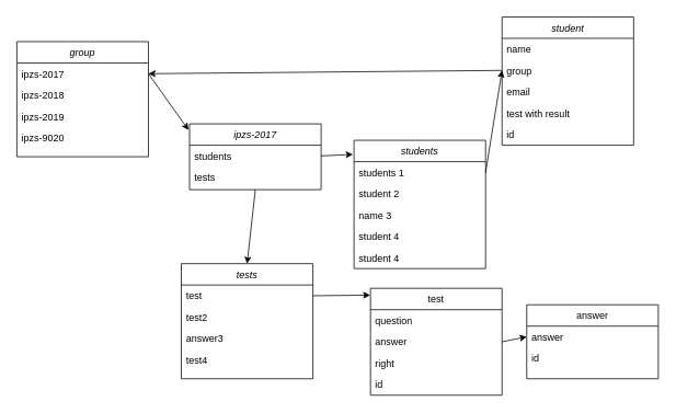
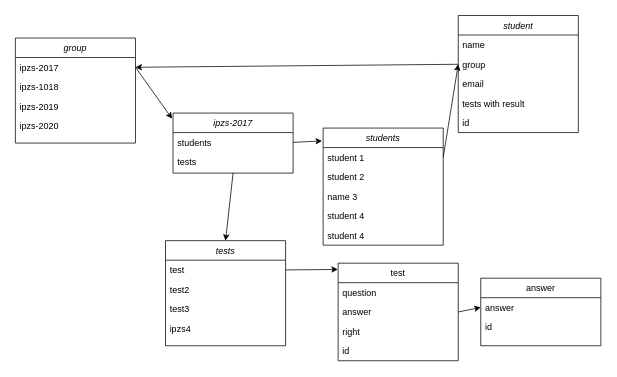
  <mxCell id="0" />
  <mxCell id="1" parent="0" />
  <mxCell id="2" value="tests" style="swimlane;fontStyle=2;align=center;verticalAlign=top;childLayout=stackLayout;horizontal=1;startSize=26;horizontalStack=0;resizeParent=1;resizeLast=0;collapsible=1;marginBottom=0;rounded=0;shadow=0;strokeWidth=1;" parent="1" vertex="1"><mxGeometry x="220" y="320" width="160" height="140" as="geometry"><mxRectangle x="230" y="140" width="160" height="26" as="alternateBounds" /></mxGeometry></mxCell>
  <mxCell id="3" value="test" style="text;align=left;verticalAlign=top;spacingLeft=4;spacingRight=4;overflow=hidden;rotatable=0;points=[[0,0.5],[1,0.5]];portConstraint=eastwest;" parent="2" vertex="1"><mxGeometry y="26" width="160" height="26" as="geometry" /></mxCell>
  <mxCell id="4" value="test2" style="text;align=left;verticalAlign=top;spacingLeft=4;spacingRight=4;overflow=hidden;rotatable=0;points=[[0,0.5],[1,0.5]];portConstraint=eastwest;rounded=0;shadow=0;html=0;" parent="2" vertex="1"><mxGeometry y="52" width="160" height="26" as="geometry" /></mxCell>
- <mxCell id="5" value="answer3" style="text;align=left;verticalAlign=top;spacingLeft=4;spacingRight=4;overflow=hidden;rotatable=0;points=[[0,0.5],[1,0.5]];portConstraint=eastwest;rounded=0;shadow=0;html=0;" parent="2" vertex="1"><mxGeometry y="78" width="160" height="26" as="geometry" /></mxCell>
- <mxCell id="6" value="test4" style="text;align=left;verticalAlign=top;spacingLeft=4;spacingRight=4;overflow=hidden;rotatable=0;points=[[0,0.5],[1,0.5]];portConstraint=eastwest;rounded=0;shadow=0;html=0;" parent="2" vertex="1"><mxGeometry y="104" width="160" height="26" as="geometry" /></mxCell>
+ <mxCell id="5" value="test3" style="text;align=left;verticalAlign=top;spacingLeft=4;spacingRight=4;overflow=hidden;rotatable=0;points=[[0,0.5],[1,0.5]];portConstraint=eastwest;rounded=0;shadow=0;html=0;" parent="2" vertex="1"><mxGeometry y="78" width="160" height="26" as="geometry" /></mxCell>
+ <mxCell id="6" value="ipzs4" style="text;align=left;verticalAlign=top;spacingLeft=4;spacingRight=4;overflow=hidden;rotatable=0;points=[[0,0.5],[1,0.5]];portConstraint=eastwest;rounded=0;shadow=0;html=0;" parent="2" vertex="1"><mxGeometry y="104" width="160" height="26" as="geometry" /></mxCell>
  <mxCell id="7" value="test" style="swimlane;fontStyle=0;align=center;verticalAlign=top;childLayout=stackLayout;horizontal=1;startSize=26;horizontalStack=0;resizeParent=1;resizeLast=0;collapsible=1;marginBottom=0;rounded=0;shadow=0;strokeWidth=1;" parent="1" vertex="1"><mxGeometry x="450" y="350" width="160" height="130" as="geometry"><mxRectangle x="550" y="140" width="160" height="26" as="alternateBounds" /></mxGeometry></mxCell>
  <mxCell id="8" value="question" style="text;align=left;verticalAlign=top;spacingLeft=4;spacingRight=4;overflow=hidden;rotatable=0;points=[[0,0.5],[1,0.5]];portConstraint=eastwest;" parent="7" vertex="1"><mxGeometry y="26" width="160" height="26" as="geometry" /></mxCell>
  <mxCell id="9" value="answer" style="text;align=left;verticalAlign=top;spacingLeft=4;spacingRight=4;overflow=hidden;rotatable=0;points=[[0,0.5],[1,0.5]];portConstraint=eastwest;rounded=0;shadow=0;html=0;" parent="7" vertex="1"><mxGeometry y="52" width="160" height="26" as="geometry" /></mxCell>
  <mxCell id="10" value="right" style="text;align=left;verticalAlign=top;spacingLeft=4;spacingRight=4;overflow=hidden;rotatable=0;points=[[0,0.5],[1,0.5]];portConstraint=eastwest;rounded=0;shadow=0;html=0;" parent="7" vertex="1"><mxGeometry y="78" width="160" height="26" as="geometry" /></mxCell>
  <mxCell id="11" value="id" style="text;align=left;verticalAlign=top;spacingLeft=4;spacingRight=4;overflow=hidden;rotatable=0;points=[[0,0.5],[1,0.5]];portConstraint=eastwest;rounded=0;shadow=0;html=0;" parent="7" vertex="1"><mxGeometry y="104" width="160" height="26" as="geometry" /></mxCell>
  <mxCell id="12" value="answer" style="swimlane;fontStyle=0;align=center;verticalAlign=top;childLayout=stackLayout;horizontal=1;startSize=26;horizontalStack=0;resizeParent=1;resizeLast=0;collapsible=1;marginBottom=0;rounded=0;shadow=0;strokeWidth=1;" parent="1" vertex="1"><mxGeometry x="640" y="370" width="160" height="90" as="geometry"><mxRectangle x="550" y="140" width="160" height="26" as="alternateBounds" /></mxGeometry></mxCell>
  <mxCell id="13" value="answer" style="text;align=left;verticalAlign=top;spacingLeft=4;spacingRight=4;overflow=hidden;rotatable=0;points=[[0,0.5],[1,0.5]];portConstraint=eastwest;rounded=0;shadow=0;html=0;" parent="12" vertex="1"><mxGeometry y="26" width="160" height="26" as="geometry" /></mxCell>
  <mxCell id="14" value="id" style="text;align=left;verticalAlign=top;spacingLeft=4;spacingRight=4;overflow=hidden;rotatable=0;points=[[0,0.5],[1,0.5]];portConstraint=eastwest;rounded=0;shadow=0;html=0;" parent="12" vertex="1"><mxGeometry y="52" width="160" height="26" as="geometry" /></mxCell>
  <mxCell id="15" style="edgeStyle=none;rounded=0;orthogonalLoop=1;jettySize=auto;html=1;exitX=1;exitY=0.5;exitDx=0;exitDy=0;entryX=0;entryY=0.5;entryDx=0;entryDy=0;" parent="1" source="9" target="13" edge="1"><mxGeometry relative="1" as="geometry" /></mxCell>
  <mxCell id="16" style="edgeStyle=none;rounded=0;orthogonalLoop=1;jettySize=auto;html=1;exitX=1;exitY=0.5;exitDx=0;exitDy=0;entryX=-0.002;entryY=0.064;entryDx=0;entryDy=0;entryPerimeter=0;" parent="1" source="3" target="7" edge="1"><mxGeometry relative="1" as="geometry" /></mxCell>
  <mxCell id="17" style="edgeStyle=none;rounded=0;orthogonalLoop=1;jettySize=auto;html=1;exitX=0.5;exitY=1;exitDx=0;exitDy=0;entryX=0.5;entryY=0;entryDx=0;entryDy=0;" parent="1" source="18" target="2" edge="1"><mxGeometry relative="1" as="geometry" /></mxCell>
  <mxCell id="18" value="ipzs-2017" style="swimlane;fontStyle=2;align=center;verticalAlign=top;childLayout=stackLayout;horizontal=1;startSize=26;horizontalStack=0;resizeParent=1;resizeLast=0;collapsible=1;marginBottom=0;rounded=0;shadow=0;strokeWidth=1;" parent="1" vertex="1"><mxGeometry x="230" y="150" width="160" height="80" as="geometry"><mxRectangle x="230" y="140" width="160" height="26" as="alternateBounds" /></mxGeometry></mxCell>
  <mxCell id="19" value="students" style="text;align=left;verticalAlign=top;spacingLeft=4;spacingRight=4;overflow=hidden;rotatable=0;points=[[0,0.5],[1,0.5]];portConstraint=eastwest;rounded=0;shadow=0;html=0;" parent="18" vertex="1"><mxGeometry y="26" width="160" height="26" as="geometry" /></mxCell>
  <mxCell id="20" value="tests" style="text;align=left;verticalAlign=top;spacingLeft=4;spacingRight=4;overflow=hidden;rotatable=0;points=[[0,0.5],[1,0.5]];portConstraint=eastwest;rounded=0;shadow=0;html=0;" parent="18" vertex="1"><mxGeometry y="52" width="160" height="26" as="geometry" /></mxCell>
  <mxCell id="21" value="group" style="swimlane;fontStyle=2;align=center;verticalAlign=top;childLayout=stackLayout;horizontal=1;startSize=26;horizontalStack=0;resizeParent=1;resizeLast=0;collapsible=1;marginBottom=0;rounded=0;shadow=0;strokeWidth=1;" parent="1" vertex="1"><mxGeometry x="20" y="50" width="160" height="140" as="geometry"><mxRectangle x="230" y="140" width="160" height="26" as="alternateBounds" /></mxGeometry></mxCell>
  <mxCell id="22" value="ipzs-2017" style="text;align=left;verticalAlign=top;spacingLeft=4;spacingRight=4;overflow=hidden;rotatable=0;points=[[0,0.5],[1,0.5]];portConstraint=eastwest;" parent="21" vertex="1"><mxGeometry y="26" width="160" height="26" as="geometry" /></mxCell>
- <mxCell id="23" value="ipzs-2018" style="text;align=left;verticalAlign=top;spacingLeft=4;spacingRight=4;overflow=hidden;rotatable=0;points=[[0,0.5],[1,0.5]];portConstraint=eastwest;rounded=0;shadow=0;html=0;" parent="21" vertex="1"><mxGeometry y="52" width="160" height="26" as="geometry" /></mxCell>
+ <mxCell id="23" value="ipzs-1018" style="text;align=left;verticalAlign=top;spacingLeft=4;spacingRight=4;overflow=hidden;rotatable=0;points=[[0,0.5],[1,0.5]];portConstraint=eastwest;rounded=0;shadow=0;html=0;" parent="21" vertex="1"><mxGeometry y="52" width="160" height="26" as="geometry" /></mxCell>
  <mxCell id="24" value="ipzs-2019" style="text;align=left;verticalAlign=top;spacingLeft=4;spacingRight=4;overflow=hidden;rotatable=0;points=[[0,0.5],[1,0.5]];portConstraint=eastwest;rounded=0;shadow=0;html=0;" parent="21" vertex="1"><mxGeometry y="78" width="160" height="26" as="geometry" /></mxCell>
- <mxCell id="25" value="ipzs-9020" style="text;align=left;verticalAlign=top;spacingLeft=4;spacingRight=4;overflow=hidden;rotatable=0;points=[[0,0.5],[1,0.5]];portConstraint=eastwest;rounded=0;shadow=0;html=0;" parent="21" vertex="1"><mxGeometry y="104" width="160" height="26" as="geometry" /></mxCell>
+ <mxCell id="25" value="ipzs-2020" style="text;align=left;verticalAlign=top;spacingLeft=4;spacingRight=4;overflow=hidden;rotatable=0;points=[[0,0.5],[1,0.5]];portConstraint=eastwest;rounded=0;shadow=0;html=0;" parent="21" vertex="1"><mxGeometry y="104" width="160" height="26" as="geometry" /></mxCell>
  <mxCell id="26" style="edgeStyle=none;rounded=0;orthogonalLoop=1;jettySize=auto;html=1;exitX=1;exitY=0.5;exitDx=0;exitDy=0;entryX=-0.008;entryY=0.093;entryDx=0;entryDy=0;entryPerimeter=0;" parent="1" source="22" target="18" edge="1"><mxGeometry relative="1" as="geometry" /></mxCell>
  <mxCell id="27" value="students" style="swimlane;fontStyle=2;align=center;verticalAlign=top;childLayout=stackLayout;horizontal=1;startSize=26;horizontalStack=0;resizeParent=1;resizeLast=0;collapsible=1;marginBottom=0;rounded=0;shadow=0;strokeWidth=1;" parent="1" vertex="1"><mxGeometry x="430" y="170" width="160" height="156" as="geometry"><mxRectangle x="230" y="140" width="160" height="26" as="alternateBounds" /></mxGeometry></mxCell>
- <mxCell id="28" value="students 1" style="text;align=left;verticalAlign=top;spacingLeft=4;spacingRight=4;overflow=hidden;rotatable=0;points=[[0,0.5],[1,0.5]];portConstraint=eastwest;rounded=0;shadow=0;html=0;" parent="27" vertex="1"><mxGeometry y="26" width="160" height="26" as="geometry" /></mxCell>
+ <mxCell id="28" value="student 1" style="text;align=left;verticalAlign=top;spacingLeft=4;spacingRight=4;overflow=hidden;rotatable=0;points=[[0,0.5],[1,0.5]];portConstraint=eastwest;rounded=0;shadow=0;html=0;" parent="27" vertex="1"><mxGeometry y="26" width="160" height="26" as="geometry" /></mxCell>
  <mxCell id="29" value="student 2" style="text;align=left;verticalAlign=top;spacingLeft=4;spacingRight=4;overflow=hidden;rotatable=0;points=[[0,0.5],[1,0.5]];portConstraint=eastwest;rounded=0;shadow=0;html=0;" parent="27" vertex="1"><mxGeometry y="52" width="160" height="26" as="geometry" /></mxCell>
  <mxCell id="30" value="name 3" style="text;align=left;verticalAlign=top;spacingLeft=4;spacingRight=4;overflow=hidden;rotatable=0;points=[[0,0.5],[1,0.5]];portConstraint=eastwest;rounded=0;shadow=0;html=0;" parent="27" vertex="1"><mxGeometry y="78" width="160" height="26" as="geometry" /></mxCell>
  <mxCell id="31" value="student 4" style="text;align=left;verticalAlign=top;spacingLeft=4;spacingRight=4;overflow=hidden;rotatable=0;points=[[0,0.5],[1,0.5]];portConstraint=eastwest;rounded=0;shadow=0;html=0;" parent="27" vertex="1"><mxGeometry y="104" width="160" height="26" as="geometry" /></mxCell>
  <mxCell id="32" value="student 4" style="text;align=left;verticalAlign=top;spacingLeft=4;spacingRight=4;overflow=hidden;rotatable=0;points=[[0,0.5],[1,0.5]];portConstraint=eastwest;rounded=0;shadow=0;html=0;" parent="27" vertex="1"><mxGeometry y="130" width="160" height="26" as="geometry" /></mxCell>
  <mxCell id="33" style="edgeStyle=none;rounded=0;orthogonalLoop=1;jettySize=auto;html=1;exitX=1;exitY=0.5;exitDx=0;exitDy=0;entryX=-0.009;entryY=0.11;entryDx=0;entryDy=0;entryPerimeter=0;" parent="1" source="19" target="27" edge="1"><mxGeometry relative="1" as="geometry" /></mxCell>
  <mxCell id="34" value="student" style="swimlane;fontStyle=2;align=center;verticalAlign=top;childLayout=stackLayout;horizontal=1;startSize=26;horizontalStack=0;resizeParent=1;resizeLast=0;collapsible=1;marginBottom=0;rounded=0;shadow=0;strokeWidth=1;" parent="1" vertex="1"><mxGeometry x="610" y="20" width="160" height="156" as="geometry"><mxRectangle x="230" y="140" width="160" height="26" as="alternateBounds" /></mxGeometry></mxCell>
  <mxCell id="35" value="name " style="text;align=left;verticalAlign=top;spacingLeft=4;spacingRight=4;overflow=hidden;rotatable=0;points=[[0,0.5],[1,0.5]];portConstraint=eastwest;rounded=0;shadow=0;html=0;" parent="34" vertex="1"><mxGeometry y="26" width="160" height="26" as="geometry" /></mxCell>
  <mxCell id="36" value="group" style="text;align=left;verticalAlign=top;spacingLeft=4;spacingRight=4;overflow=hidden;rotatable=0;points=[[0,0.5],[1,0.5]];portConstraint=eastwest;rounded=0;shadow=0;html=0;" parent="34" vertex="1"><mxGeometry y="52" width="160" height="26" as="geometry" /></mxCell>
  <mxCell id="37" value="email" style="text;align=left;verticalAlign=top;spacingLeft=4;spacingRight=4;overflow=hidden;rotatable=0;points=[[0,0.5],[1,0.5]];portConstraint=eastwest;rounded=0;shadow=0;html=0;" parent="34" vertex="1"><mxGeometry y="78" width="160" height="26" as="geometry" /></mxCell>
- <mxCell id="38" value="test with result" style="text;align=left;verticalAlign=top;spacingLeft=4;spacingRight=4;overflow=hidden;rotatable=0;points=[[0,0.5],[1,0.5]];portConstraint=eastwest;rounded=0;shadow=0;html=0;" parent="34" vertex="1"><mxGeometry y="104" width="160" height="26" as="geometry" /></mxCell>
+ <mxCell id="38" value="tests with result" style="text;align=left;verticalAlign=top;spacingLeft=4;spacingRight=4;overflow=hidden;rotatable=0;points=[[0,0.5],[1,0.5]];portConstraint=eastwest;rounded=0;shadow=0;html=0;" parent="34" vertex="1"><mxGeometry y="104" width="160" height="26" as="geometry" /></mxCell>
  <mxCell id="39" value="id" style="text;align=left;verticalAlign=top;spacingLeft=4;spacingRight=4;overflow=hidden;rotatable=0;points=[[0,0.5],[1,0.5]];portConstraint=eastwest;rounded=0;shadow=0;html=0;" parent="34" vertex="1"><mxGeometry y="130" width="160" height="26" as="geometry" /></mxCell>
  <mxCell id="40" style="edgeStyle=none;rounded=0;orthogonalLoop=1;jettySize=auto;html=1;exitX=0;exitY=0.5;exitDx=0;exitDy=0;entryX=1;entryY=0.5;entryDx=0;entryDy=0;" parent="1" source="36" target="22" edge="1"><mxGeometry relative="1" as="geometry" /></mxCell>
  <mxCell id="41" style="edgeStyle=none;rounded=0;orthogonalLoop=1;jettySize=auto;html=1;exitX=1;exitY=0.5;exitDx=0;exitDy=0;entryX=0;entryY=0.5;entryDx=0;entryDy=0;" parent="1" source="28" target="36" edge="1"><mxGeometry relative="1" as="geometry" /></mxCell>
